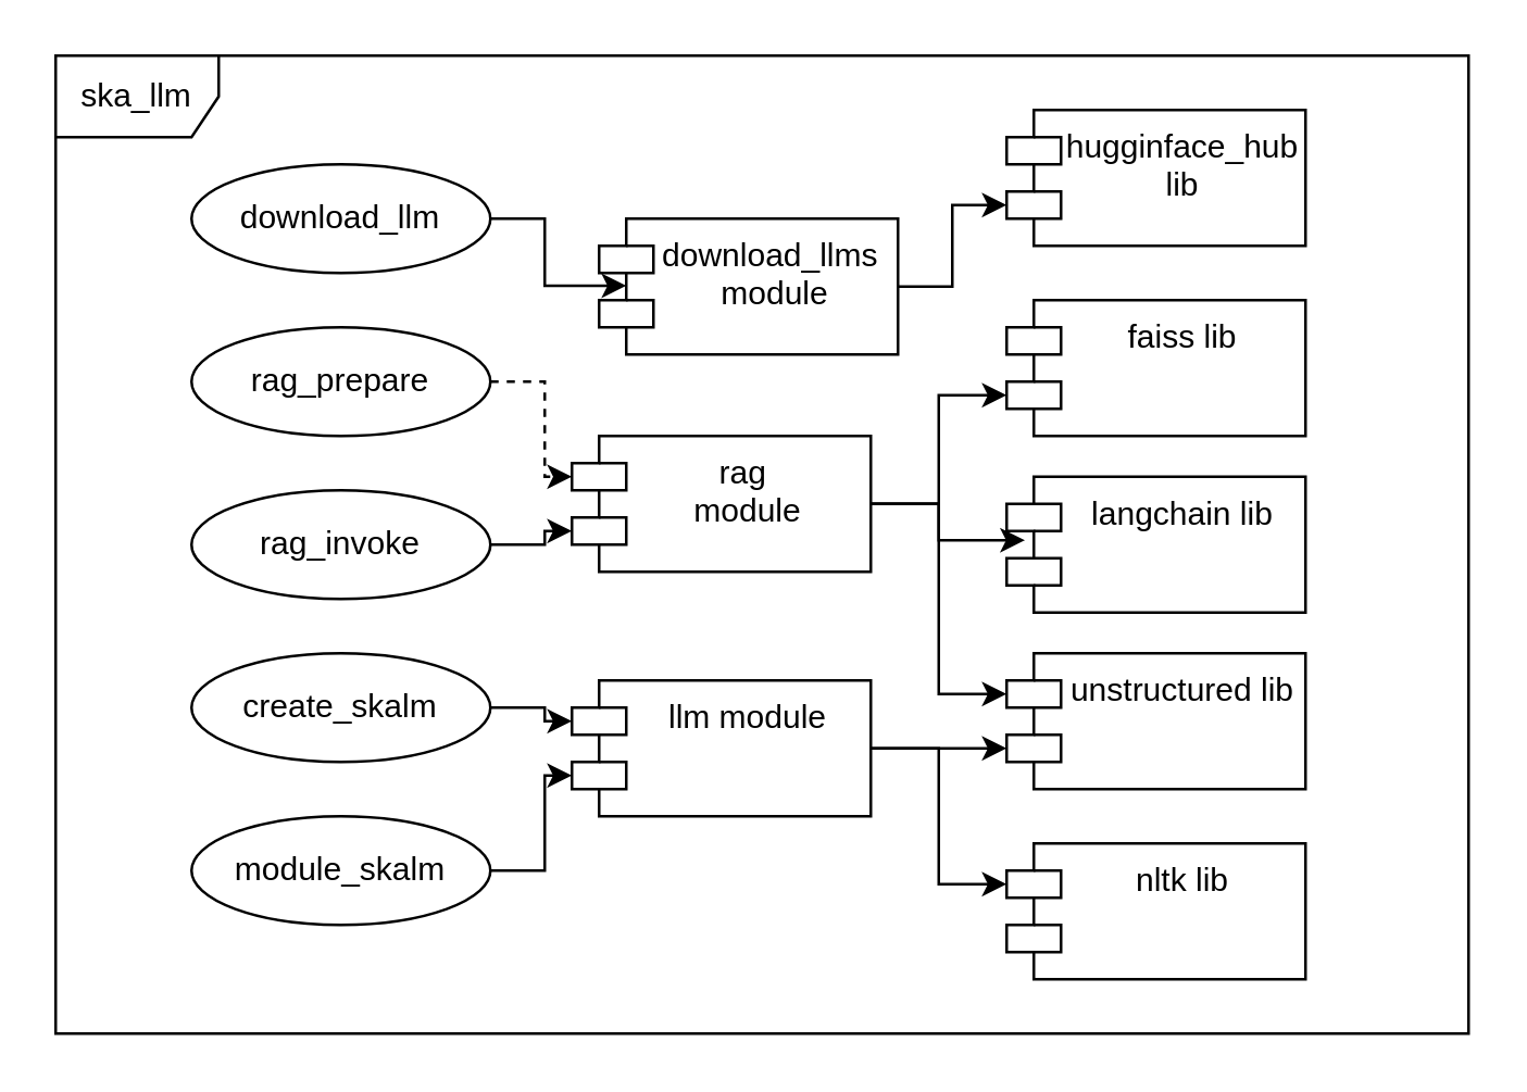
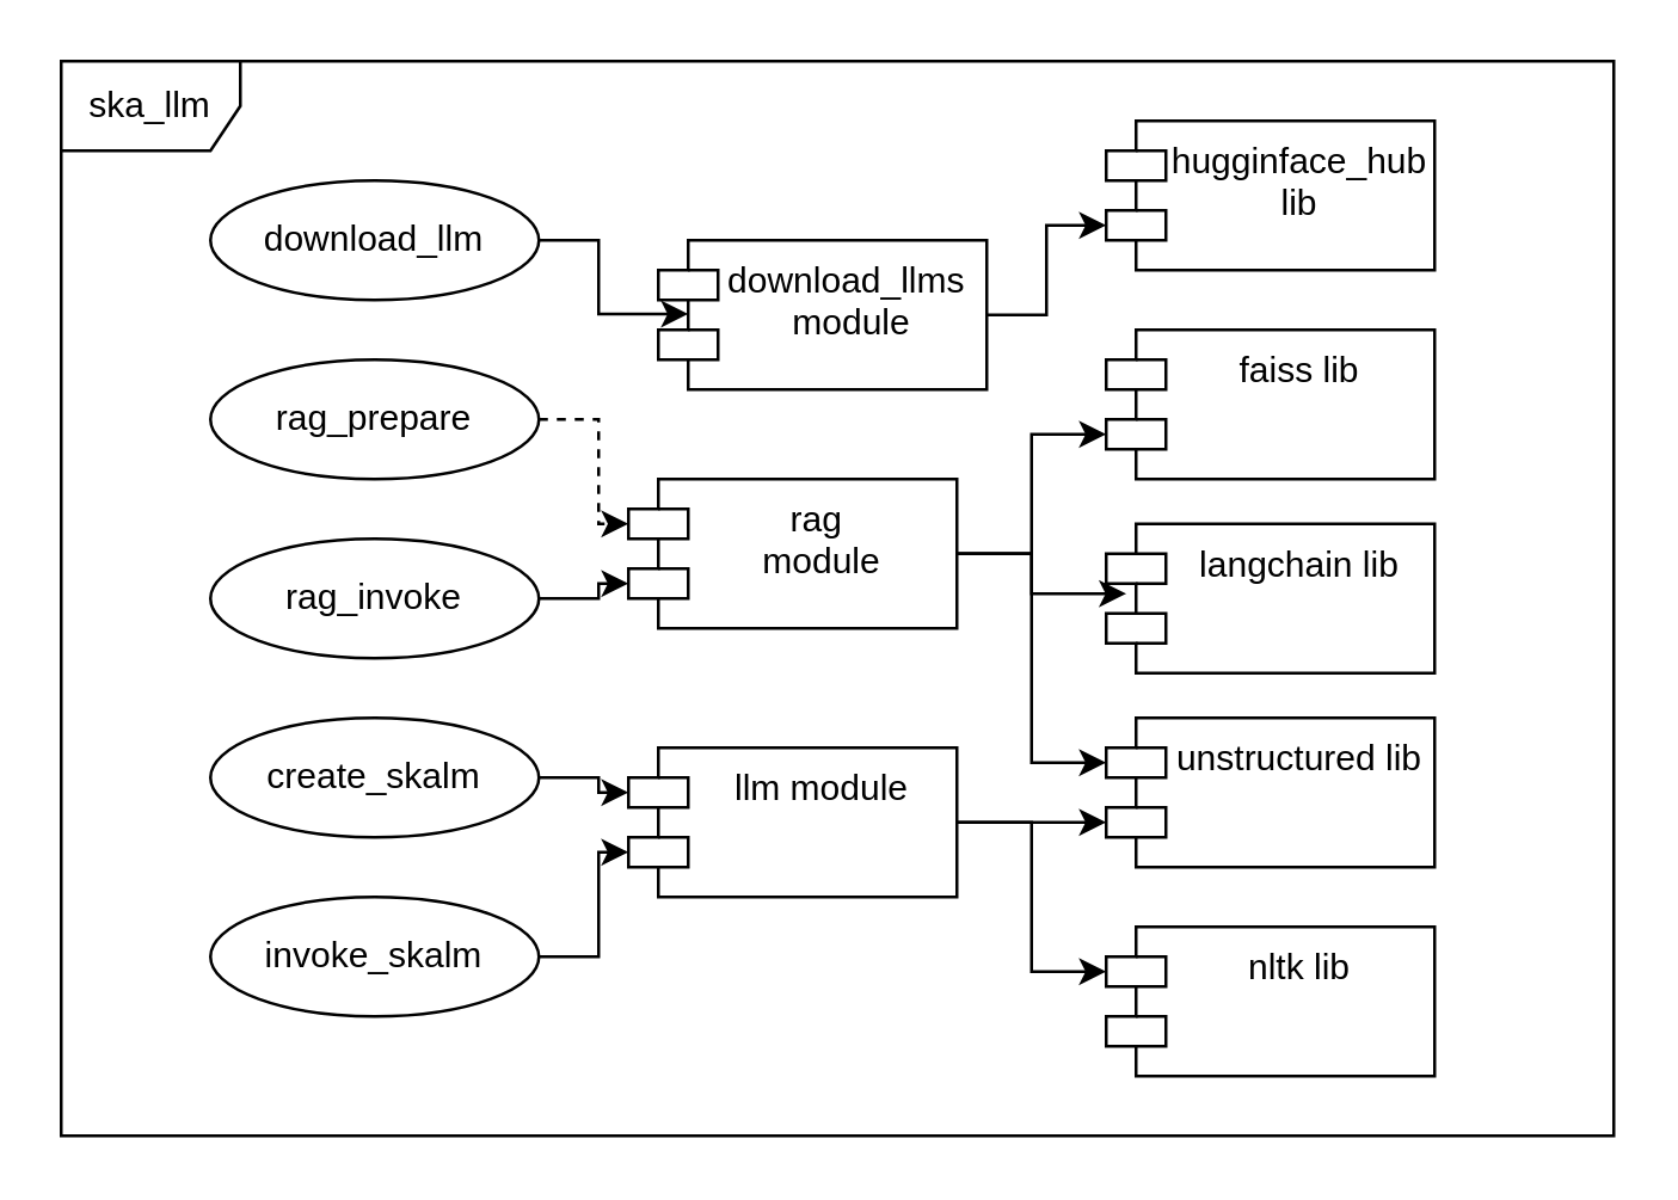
  <mxCell id="0" />
  <mxCell id="1" parent="0" />
  <mxCell id="2" value="ska_llm" style="shape=umlFrame;whiteSpace=wrap;html=1;pointerEvents=0;" parent="1" vertex="1"><mxGeometry x="20" y="20" width="520" height="360" as="geometry" /></mxCell>
  <mxCell id="3" value="rag&amp;nbsp;&lt;div&gt;module&lt;/div&gt;" style="shape=module;align=left;spacingLeft=20;align=center;verticalAlign=top;whiteSpace=wrap;html=1;" parent="1" vertex="1"><mxGeometry x="210" y="160" width="110" height="50" as="geometry" /></mxCell>
  <mxCell id="4" value="download_llm" style="ellipse;whiteSpace=wrap;html=1;" parent="1" vertex="1"><mxGeometry x="70" y="60" width="110" height="40" as="geometry" /></mxCell>
  <mxCell id="5" value="rag_prepare" style="ellipse;whiteSpace=wrap;html=1;" parent="1" vertex="1"><mxGeometry x="70" y="120" width="110" height="40" as="geometry" /></mxCell>
  <mxCell id="6" value="rag_invoke" style="ellipse;whiteSpace=wrap;html=1;" parent="1" vertex="1"><mxGeometry x="70" y="180" width="110" height="40" as="geometry" /></mxCell>
  <mxCell id="7" value="create_skalm" style="ellipse;whiteSpace=wrap;html=1;" parent="1" vertex="1"><mxGeometry x="70" y="240" width="110" height="40" as="geometry" /></mxCell>
- <mxCell id="8" value="module_skalm" style="ellipse;whiteSpace=wrap;html=1;" parent="1" vertex="1"><mxGeometry x="70" y="300" width="110" height="40" as="geometry" /></mxCell>
+ <mxCell id="8" value="invoke_skalm" style="ellipse;whiteSpace=wrap;html=1;" parent="1" vertex="1"><mxGeometry x="70" y="300" width="110" height="40" as="geometry" /></mxCell>
  <mxCell id="9" value="llm module" style="shape=module;align=left;spacingLeft=20;align=center;verticalAlign=top;whiteSpace=wrap;html=1;" vertex="1" parent="1"><mxGeometry x="210" y="250" width="110" height="50" as="geometry" /></mxCell>
  <mxCell id="10" value="download_llms&lt;span style=&quot;background-color: initial;&quot;&gt;&amp;nbsp;&lt;/span&gt;&lt;div&gt;&lt;div&gt;module&lt;/div&gt;&lt;/div&gt;" style="shape=module;align=left;spacingLeft=20;align=center;verticalAlign=top;whiteSpace=wrap;html=1;" vertex="1" parent="1"><mxGeometry x="220" y="80" width="110" height="50" as="geometry" /></mxCell>
  <mxCell id="11" value="langchain lib" style="shape=module;align=left;spacingLeft=20;align=center;verticalAlign=top;whiteSpace=wrap;html=1;" vertex="1" parent="1"><mxGeometry x="370" y="175" width="110" height="50" as="geometry" /></mxCell>
  <mxCell id="12" value="unstructured lib" style="shape=module;align=left;spacingLeft=20;align=center;verticalAlign=top;whiteSpace=wrap;html=1;" vertex="1" parent="1"><mxGeometry x="370" y="240" width="110" height="50" as="geometry" /></mxCell>
  <mxCell id="13" value="hugginface_hub lib" style="shape=module;align=left;spacingLeft=20;align=center;verticalAlign=top;whiteSpace=wrap;html=1;" vertex="1" parent="1"><mxGeometry x="370" y="40" width="110" height="50" as="geometry" /></mxCell>
  <mxCell id="14" value="faiss lib" style="shape=module;align=left;spacingLeft=20;align=center;verticalAlign=top;whiteSpace=wrap;html=1;" vertex="1" parent="1"><mxGeometry x="370" y="110" width="110" height="50" as="geometry" /></mxCell>
  <mxCell id="15" value="nltk lib" style="shape=module;align=left;spacingLeft=20;align=center;verticalAlign=top;whiteSpace=wrap;html=1;" vertex="1" parent="1"><mxGeometry x="370" y="310" width="110" height="50" as="geometry" /></mxCell>
  <mxCell id="16" style="edgeStyle=orthogonalEdgeStyle;rounded=0;orthogonalLoop=1;jettySize=auto;html=1;entryX=0;entryY=0;entryDx=0;entryDy=35;entryPerimeter=0;" edge="1" parent="1" source="10" target="13"><mxGeometry relative="1" as="geometry" /></mxCell>
  <mxCell id="17" style="edgeStyle=orthogonalEdgeStyle;rounded=0;orthogonalLoop=1;jettySize=auto;html=1;entryX=0;entryY=0;entryDx=0;entryDy=35;entryPerimeter=0;" edge="1" parent="1" source="3" target="14"><mxGeometry relative="1" as="geometry" /></mxCell>
  <mxCell id="18" style="edgeStyle=orthogonalEdgeStyle;rounded=0;orthogonalLoop=1;jettySize=auto;html=1;entryX=0.061;entryY=0.468;entryDx=0;entryDy=0;entryPerimeter=0;" edge="1" parent="1" source="3" target="11"><mxGeometry relative="1" as="geometry" /></mxCell>
  <mxCell id="19" style="edgeStyle=orthogonalEdgeStyle;rounded=0;orthogonalLoop=1;jettySize=auto;html=1;entryX=0;entryY=0;entryDx=0;entryDy=15;entryPerimeter=0;" edge="1" parent="1" source="3" target="12"><mxGeometry relative="1" as="geometry" /></mxCell>
  <mxCell id="20" style="edgeStyle=orthogonalEdgeStyle;rounded=0;orthogonalLoop=1;jettySize=auto;html=1;entryX=0;entryY=0;entryDx=0;entryDy=35;entryPerimeter=0;" edge="1" parent="1" source="9" target="12"><mxGeometry relative="1" as="geometry" /></mxCell>
  <mxCell id="21" style="edgeStyle=orthogonalEdgeStyle;rounded=0;orthogonalLoop=1;jettySize=auto;html=1;entryX=0;entryY=0;entryDx=0;entryDy=15;entryPerimeter=0;" edge="1" parent="1" source="9" target="15"><mxGeometry relative="1" as="geometry" /></mxCell>
  <mxCell id="22" style="edgeStyle=orthogonalEdgeStyle;rounded=0;orthogonalLoop=1;jettySize=auto;html=1;entryX=0.091;entryY=0.494;entryDx=0;entryDy=0;entryPerimeter=0;" edge="1" parent="1" source="4" target="10"><mxGeometry relative="1" as="geometry" /></mxCell>
  <mxCell id="23" style="edgeStyle=orthogonalEdgeStyle;rounded=0;orthogonalLoop=1;jettySize=auto;html=1;entryX=0;entryY=0;entryDx=0;entryDy=15;entryPerimeter=0;dashed=1;" edge="1" parent="1" source="5" target="3"><mxGeometry relative="1" as="geometry" /></mxCell>
  <mxCell id="24" style="edgeStyle=orthogonalEdgeStyle;rounded=0;orthogonalLoop=1;jettySize=auto;html=1;entryX=0;entryY=0;entryDx=0;entryDy=35;entryPerimeter=0;" edge="1" parent="1" source="6" target="3"><mxGeometry relative="1" as="geometry" /></mxCell>
  <mxCell id="25" style="edgeStyle=orthogonalEdgeStyle;rounded=0;orthogonalLoop=1;jettySize=auto;html=1;entryX=0;entryY=0;entryDx=0;entryDy=15;entryPerimeter=0;" edge="1" parent="1" source="7" target="9"><mxGeometry relative="1" as="geometry" /></mxCell>
  <mxCell id="26" style="edgeStyle=orthogonalEdgeStyle;rounded=0;orthogonalLoop=1;jettySize=auto;html=1;entryX=0;entryY=0;entryDx=0;entryDy=35;entryPerimeter=0;" edge="1" parent="1" source="8" target="9"><mxGeometry relative="1" as="geometry" /></mxCell>
